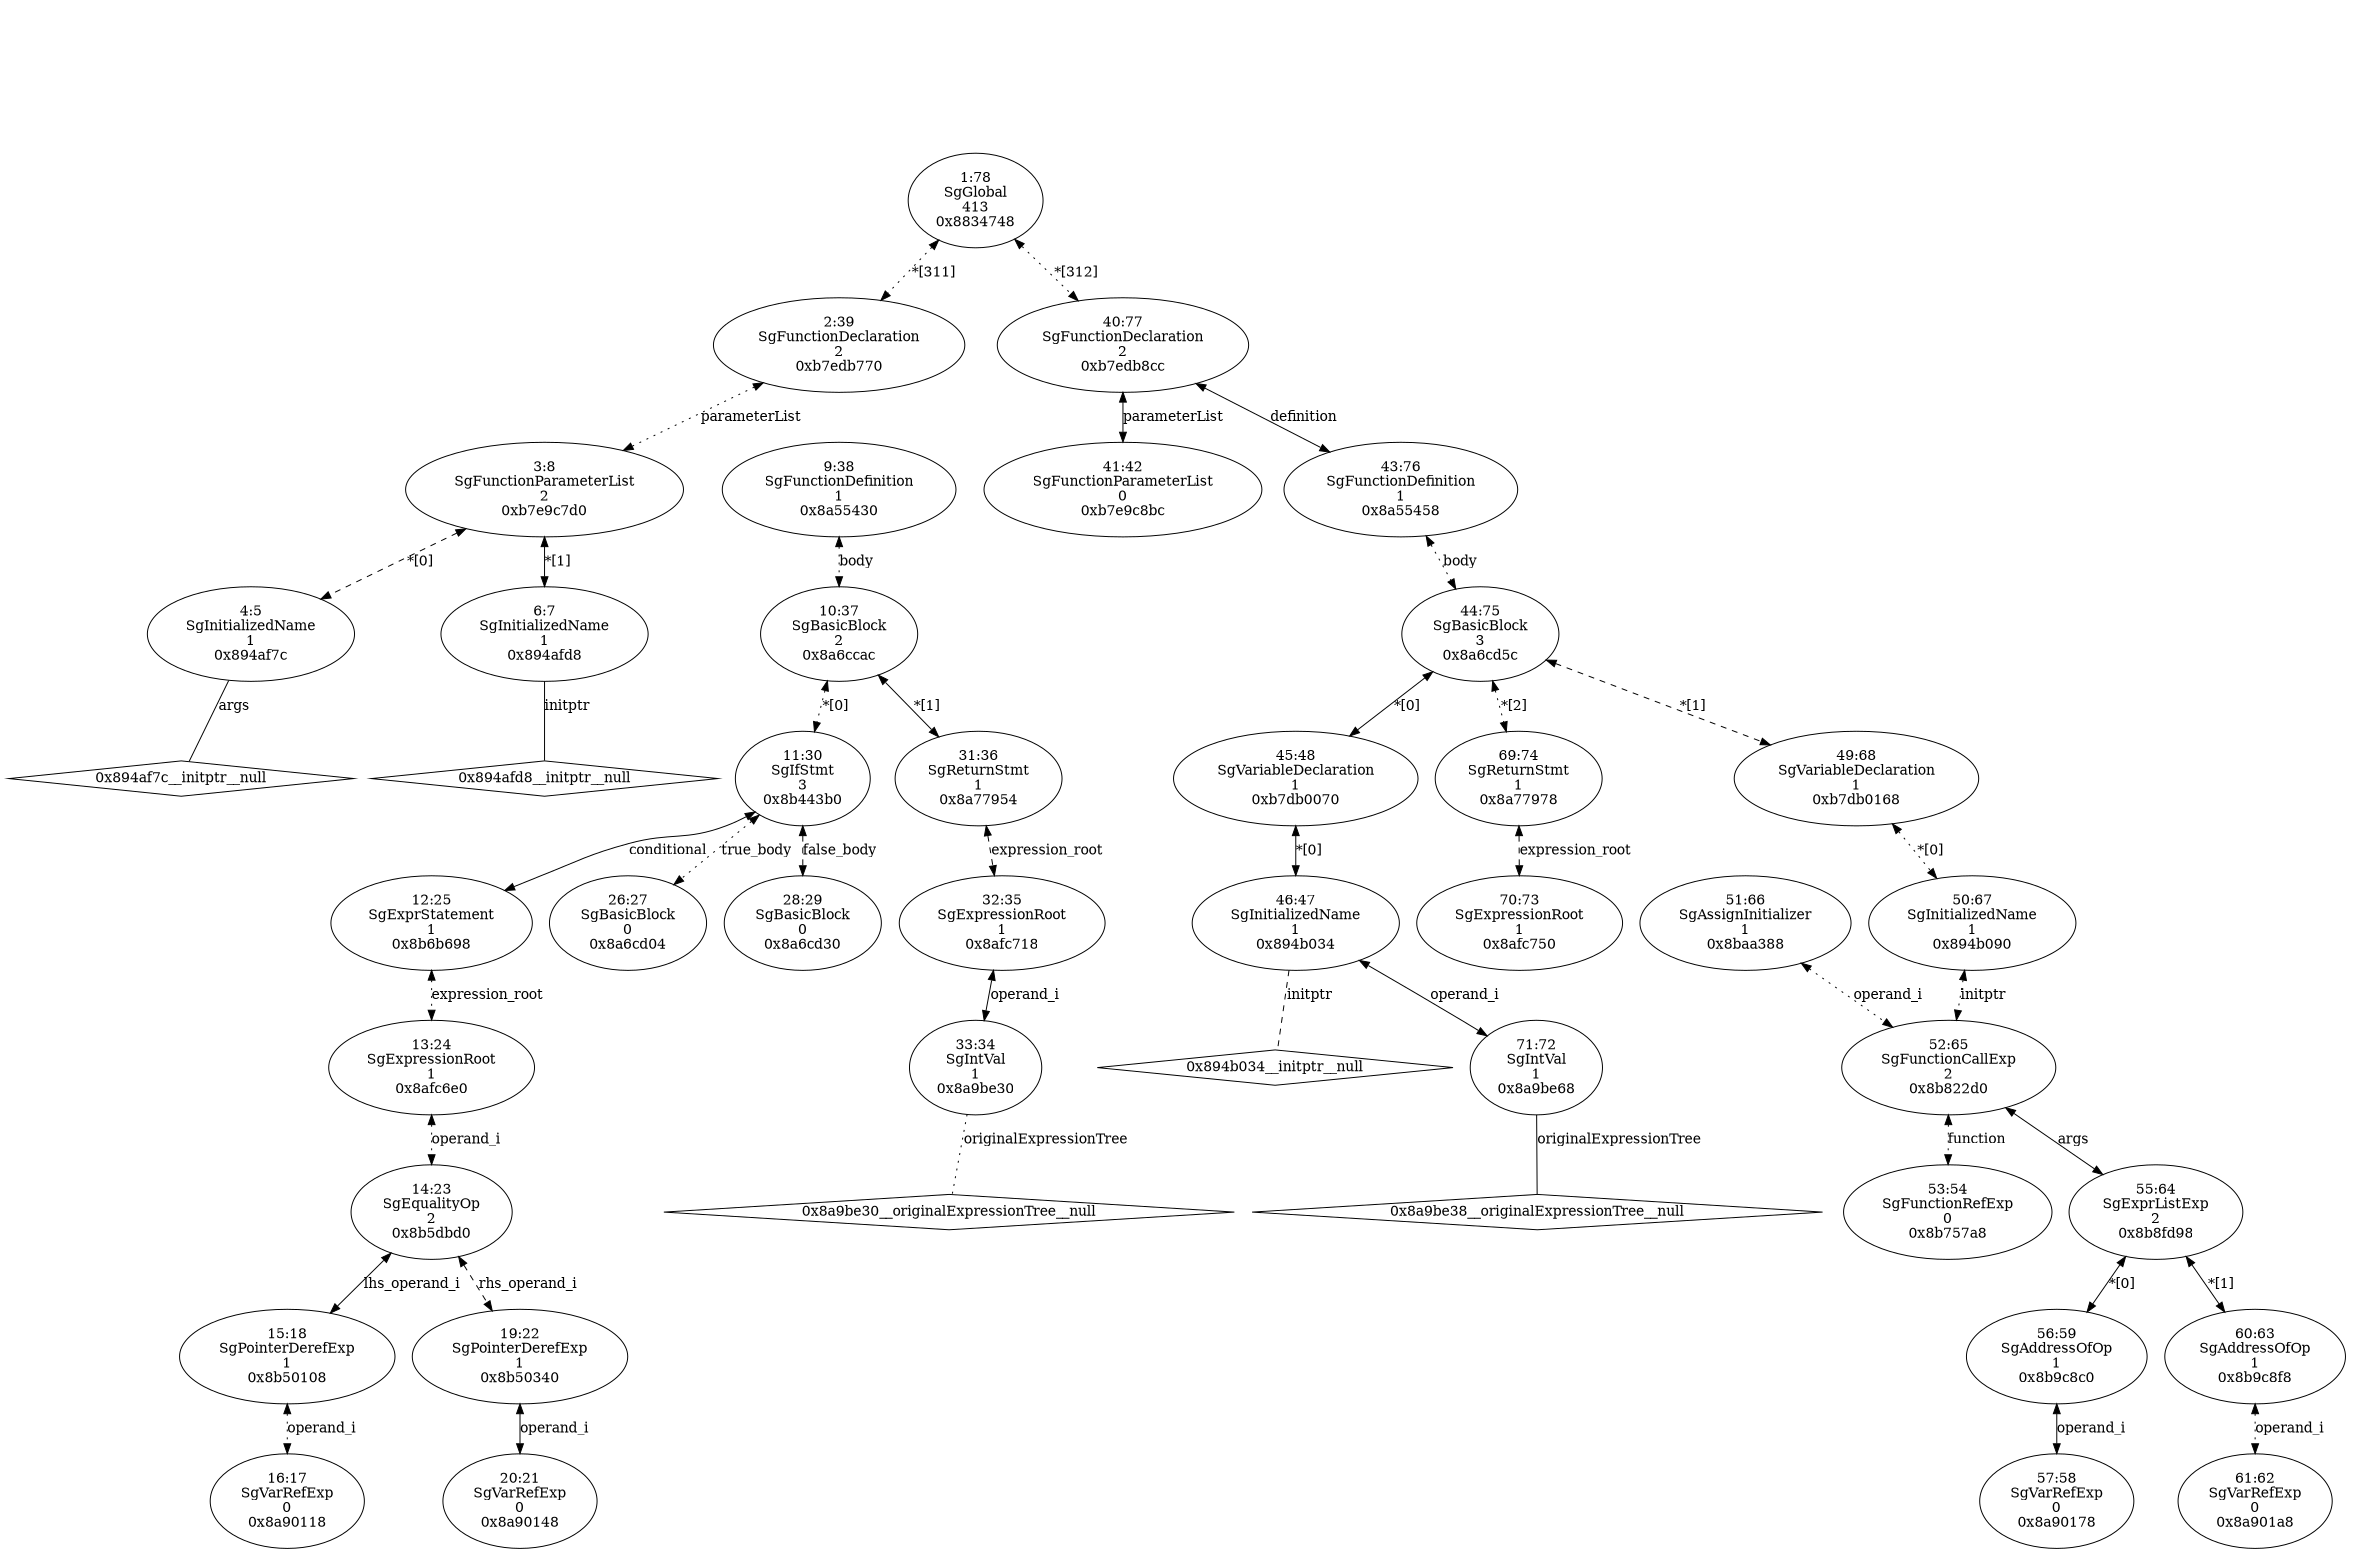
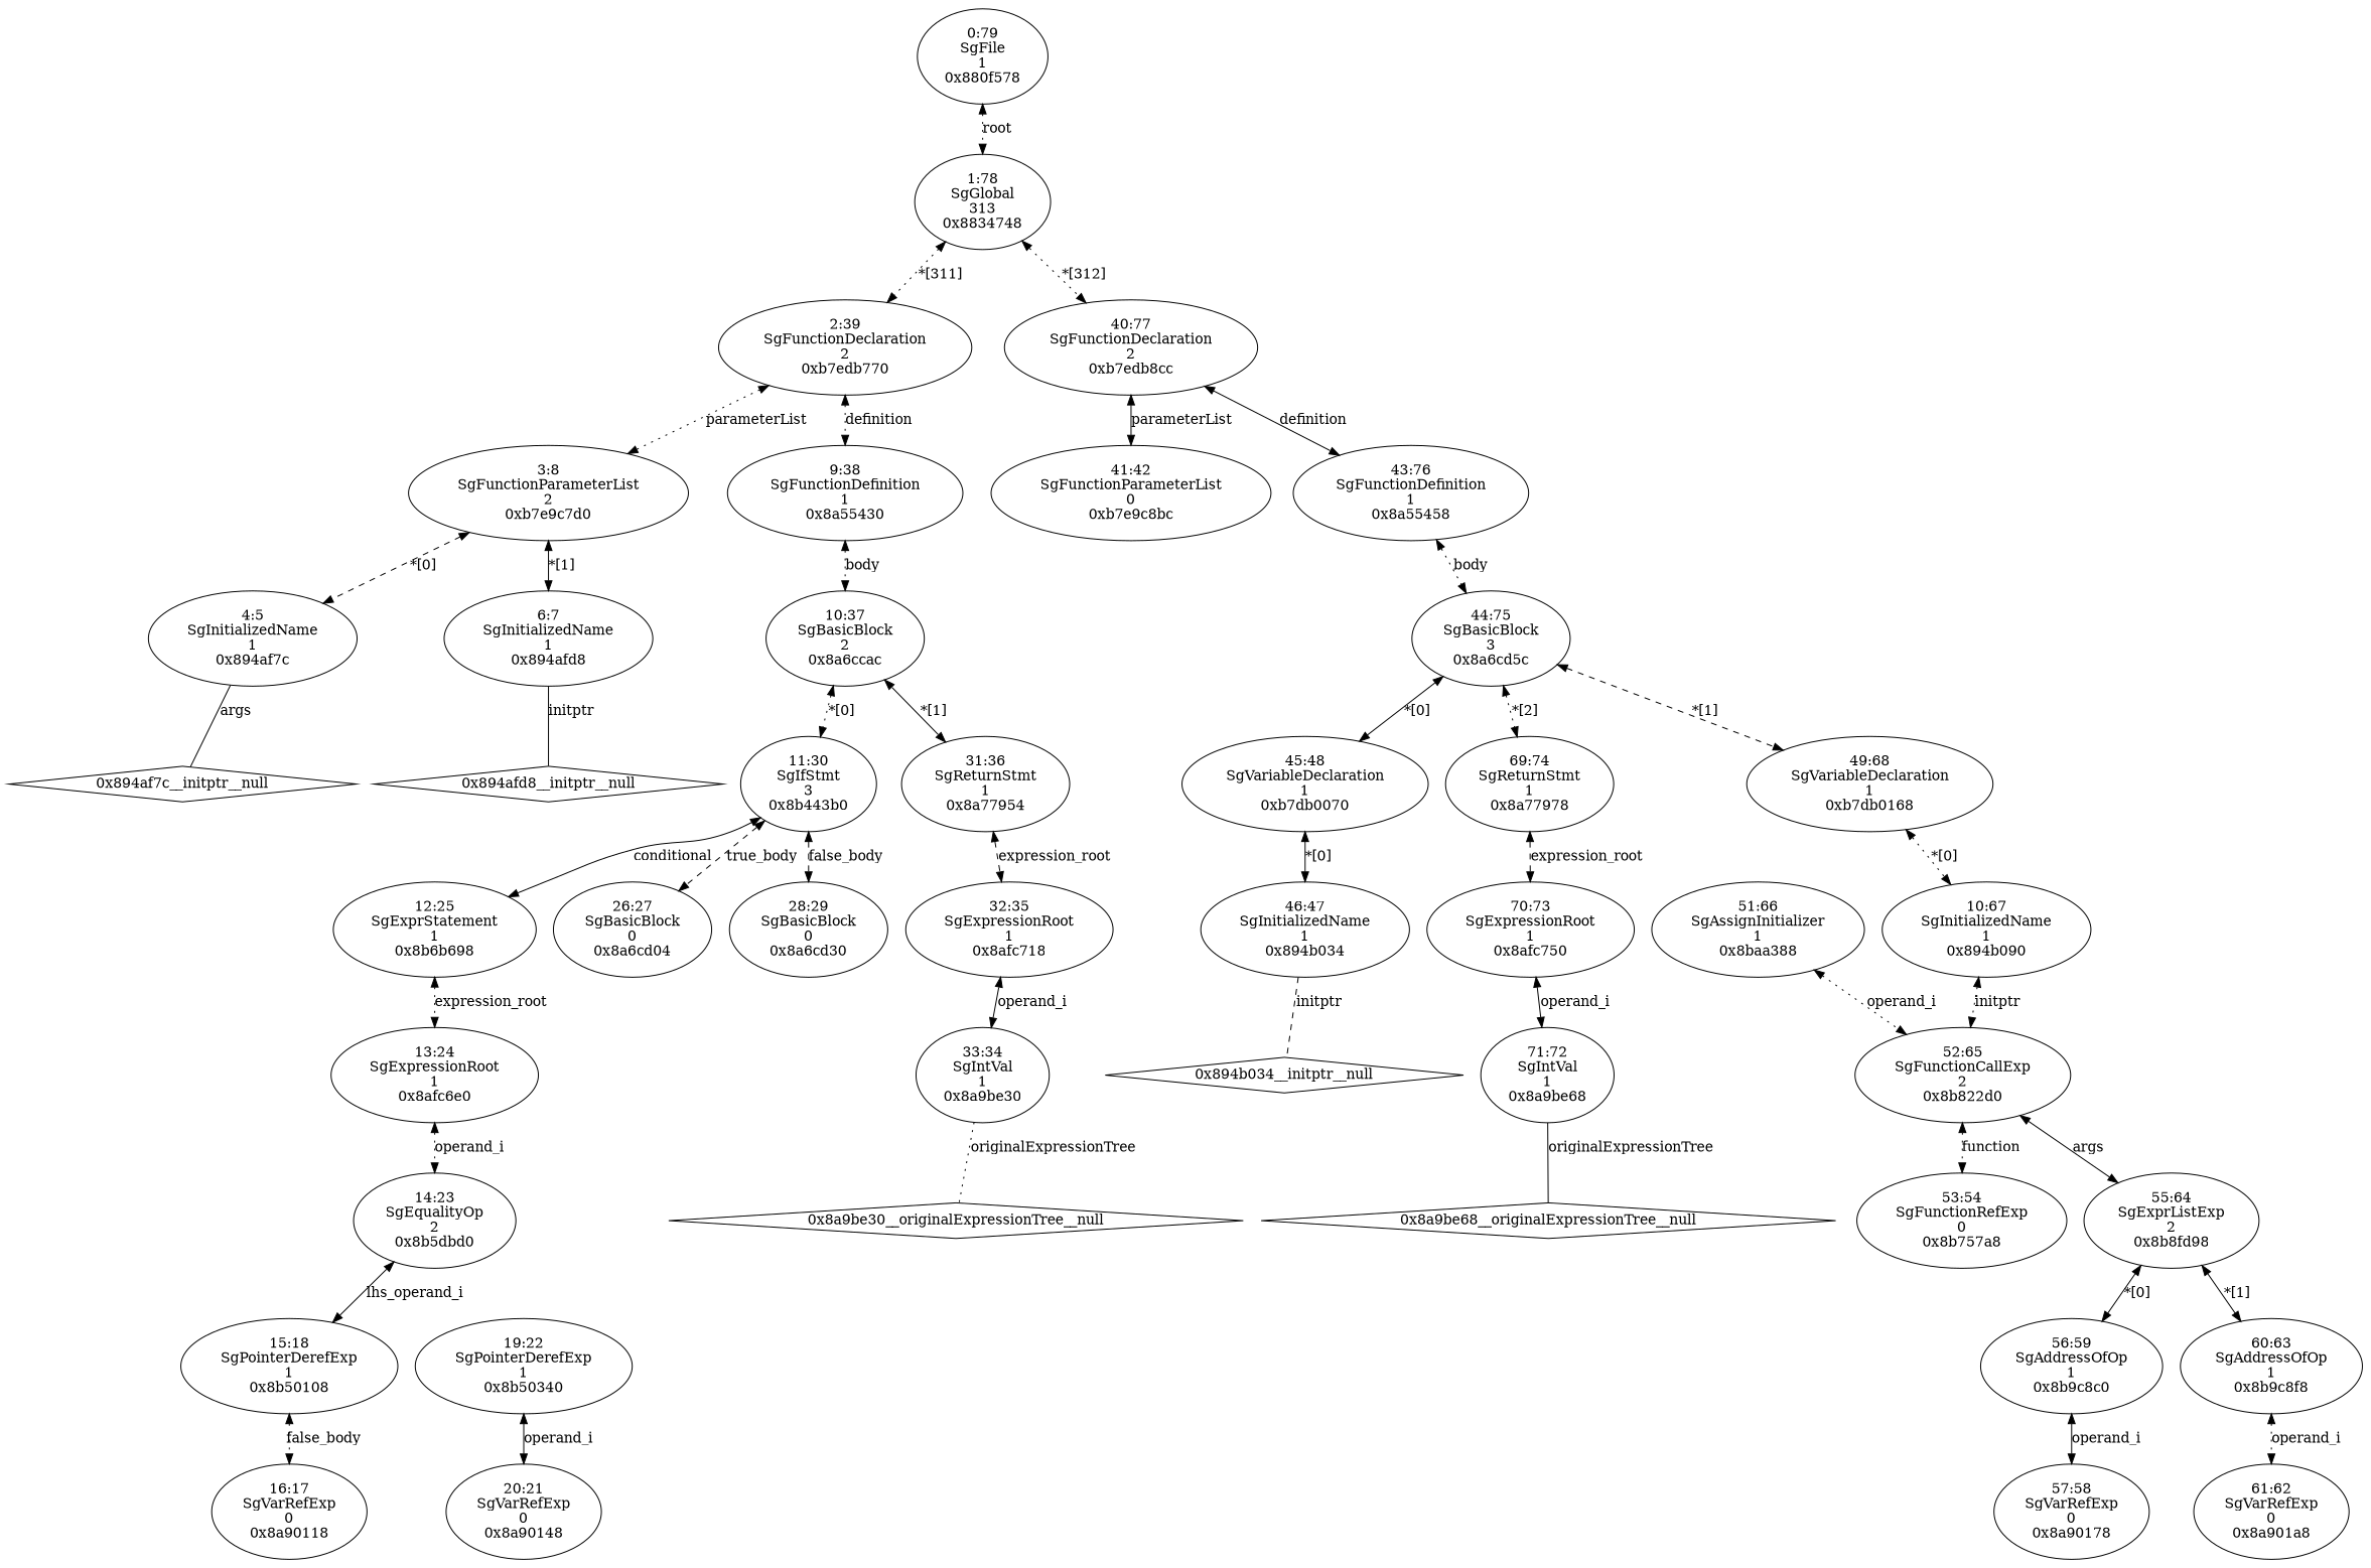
  digraph {
    edge [dir=both style=dotted]
    n1 [label="4:5\nSgInitializedName\n1\n0x894af7c\n"]
    "0x894af7c__initptr__null" [shape=diamond]
    n3 [label="6:7\nSgInitializedName\n1\n0x894afd8\n"]
    "0x894afd8__initptr__null" [shape=diamond]
    n5 [label="3:8\nSgFunctionParameterList\n2\n0xb7e9c7d0\n"]
    n6 [label="16:17\nSgVarRefExp\n0\n0x8a90118\n"]
    n7 [label="15:18\nSgPointerDerefExp\n1\n0x8b50108\n"]
    n8 [label="20:21\nSgVarRefExp\n0\n0x8a90148\n"]
    n9 [label="19:22\nSgPointerDerefExp\n1\n0x8b50340\n"]
    n10 [label="14:23\nSgEqualityOp\n2\n0x8b5dbd0\n"]
    n11 [label="13:24\nSgExpressionRoot\n1\n0x8afc6e0\n"]
    n12 [label="12:25\nSgExprStatement\n1\n0x8b6b698\n"]
    n13 [label="26:27\nSgBasicBlock\n0\n0x8a6cd04\n"]
    n14 [label="28:29\nSgBasicBlock\n0\n0x8a6cd30\n"]
    n15 [label="11:30\nSgIfStmt\n3\n0x8b443b0\n"]
    n16 [label="33:34\nSgIntVal\n1\n0x8a9be30\n"]
    "0x8a9be30__originalExpressionTree__null" [shape=diamond]
    n18 [label="32:35\nSgExpressionRoot\n1\n0x8afc718\n"]
    n19 [label="31:36\nSgReturnStmt\n1\n0x8a77954\n"]
    n20 [label="10:37\nSgBasicBlock\n2\n0x8a6ccac\n"]
    n21 [label="9:38\nSgFunctionDefinition\n1\n0x8a55430\n"]
    n22 [label="2:39\nSgFunctionDeclaration\n2\n0xb7edb770\n"]
    n23 [label="41:42\nSgFunctionParameterList\n0\n0xb7e9c8bc\n"]
    n24 [label="46:47\nSgInitializedName\n1\n0x894b034\n"]
    "0x894b034__initptr__null" [shape=diamond]
    n26 [label="45:48\nSgVariableDeclaration\n1\n0xb7db0070\n"]
    n27 [label="53:54\nSgFunctionRefExp\n0\n0x8b757a8\n"]
    n28 [label="57:58\nSgVarRefExp\n0\n0x8a90178\n"]
    n29 [label="56:59\nSgAddressOfOp\n1\n0x8b9c8c0\n"]
    n30 [label="61:62\nSgVarRefExp\n0\n0x8a901a8\n"]
    n31 [label="60:63\nSgAddressOfOp\n1\n0x8b9c8f8\n"]
    n32 [label="55:64\nSgExprListExp\n2\n0x8b8fd98\n"]
    n33 [label="52:65\nSgFunctionCallExp\n2\n0x8b822d0\n"]
    n34 [label="51:66\nSgAssignInitializer\n1\n0x8baa388\n"]
-   n35 [label="50:67\nSgInitializedName\n1\n0x894b090\n"]
+   n35 [label="10:67\nSgInitializedName\n1\n0x894b090\n"]
    n36 [label="49:68\nSgVariableDeclaration\n1\n0xb7db0168\n"]
    n37 [label="71:72\nSgIntVal\n1\n0x8a9be68\n"]
-   "0x8a9be68__originalExpressionTree__null" [shape=diamond label="0x8a9be38__originalExpressionTree__null"]
+   "0x8a9be68__originalExpressionTree__null" [shape=diamond]
    n39 [label="70:73\nSgExpressionRoot\n1\n0x8afc750\n"]
    n40 [label="69:74\nSgReturnStmt\n1\n0x8a77978\n"]
    n41 [label="44:75\nSgBasicBlock\n3\n0x8a6cd5c\n"]
    n42 [label="43:76\nSgFunctionDefinition\n1\n0x8a55458\n"]
    n43 [label="40:77\nSgFunctionDeclaration\n2\n0xb7edb8cc\n"]
-   n44 [label="1:78\nSgGlobal\n413\n0x8834748\n"]
+   n44 [label="1:78\nSgGlobal\n313\n0x8834748\n"]
+   n45 [label="0:79\nSgFile\n1\n0x880f578\n"]
    n1 -> "0x894af7c__initptr__null" [dir=none label=args style=solid]
    n3 -> "0x894afd8__initptr__null" [dir=none label=initptr style=solid]
    n5 -> n1 [label="*[0]" style=dashed]
    n5 -> n3 [label="*[1]" style=solid]
-   n7 -> n6 [label=operand_i]
+   n7 -> n6 [label=false_body]
    n9 -> n8 [label=operand_i style=solid]
    n10 -> n7 [label=lhs_operand_i style=solid]
-   n10 -> n9 [label=rhs_operand_i style=dashed]
    n11 -> n10 [label=operand_i]
    n12 -> n11 [label=expression_root]
    n15 -> n12 [label=conditional style=solid]
-   n15 -> n13 [label=true_body]
+   n15 -> n13 [label=true_body style=dashed]
    n15 -> n14 [label=false_body style=dashed]
    n16 -> "0x8a9be30__originalExpressionTree__null" [dir=none label=originalExpressionTree]
    n18 -> n16 [label=operand_i style=solid]
    n19 -> n18 [label=expression_root style=dashed]
    n20 -> n15 [label="*[0]"]
    n20 -> n19 [label="*[1]" style=solid]
    n21 -> n20 [label=body]
    n22 -> n5 [label=parameterList]
+   n22 -> n21 [label=definition]
    n24 -> "0x894b034__initptr__null" [dir=none label=initptr style=dashed]
    n26 -> n24 [label="*[0]" style=solid]
    n29 -> n28 [label=operand_i style=solid]
    n31 -> n30 [label=operand_i]
    n32 -> n29 [label="*[0]" style=solid]
    n32 -> n31 [label="*[1]" style=solid]
    n33 -> n27 [label=function]
    n33 -> n32 [label=args style=solid]
    n34 -> n33 [label=operand_i]
    n35 -> n33 [label=initptr]
    n36 -> n35 [label="*[0]"]
    n37 -> "0x8a9be68__originalExpressionTree__null" [dir=none label=originalExpressionTree style=solid]
-   n24 -> n37 [label=operand_i style=solid]
+   n39 -> n37 [label=operand_i style=solid]
    n40 -> n39 [label=expression_root style=dashed]
    n41 -> n26 [label="*[0]" style=solid]
    n41 -> n36 [label="*[1]" style=dashed]
    n41 -> n40 [label="*[2]"]
    n42 -> n41 [label=body]
    n43 -> n23 [label=parameterList style=solid]
    n43 -> n42 [label=definition style=solid]
    n44 -> n22 [label="*[311]"]
    n44 -> n43 [label="*[312]"]
+   n45 -> n44 [label=root]
  }
